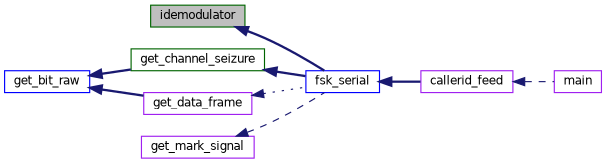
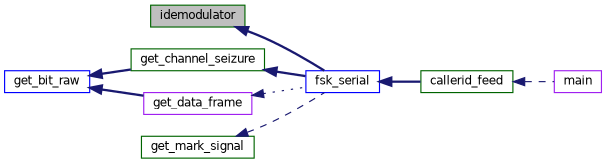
  digraph {
    rankdir=LR
    node [color=darkgreen fillcolor=white fontname=Helvetica fontsize=10 shape=record style=filled]
    edge [color=midnightblue dir=back fontname=Helvetica fontsize=10 labelfontname=Helvetica labelfontsize=10 style=bold]
    n1 [fillcolor=grey75 fontcolor=black height=0.2 label=idemodulator width=0.4]
    n2 [color=blue height=0.2 label=fsk_serial width=0.4]
    n3 [color=blue height=0.2 label=get_bit_raw width=0.4]
    n4 [height=0.2 label=get_channel_seizure width=0.4]
    n5 [color=purple height=0.2 label=get_data_frame width=0.4]
-   n6 [color=purple height=0.2 label=callerid_feed width=0.4]
-   n7 [color=purple height=0.2 label=get_mark_signal width=0.4]
+   n6 [height=0.2 label=callerid_feed width=0.4]
+   n7 [height=0.2 label=get_mark_signal width=0.4]
    n8 [color=purple height=0.2 label=main width=0.4]
    n1 -> n2
    n2 -> n6
    n3 -> n4
    n3 -> n5
    n4 -> n2
    n5 -> n2 [style=dotted]
    n6 -> n8 [style=dashed]
    n7 -> n2 [style=dashed]
  }
